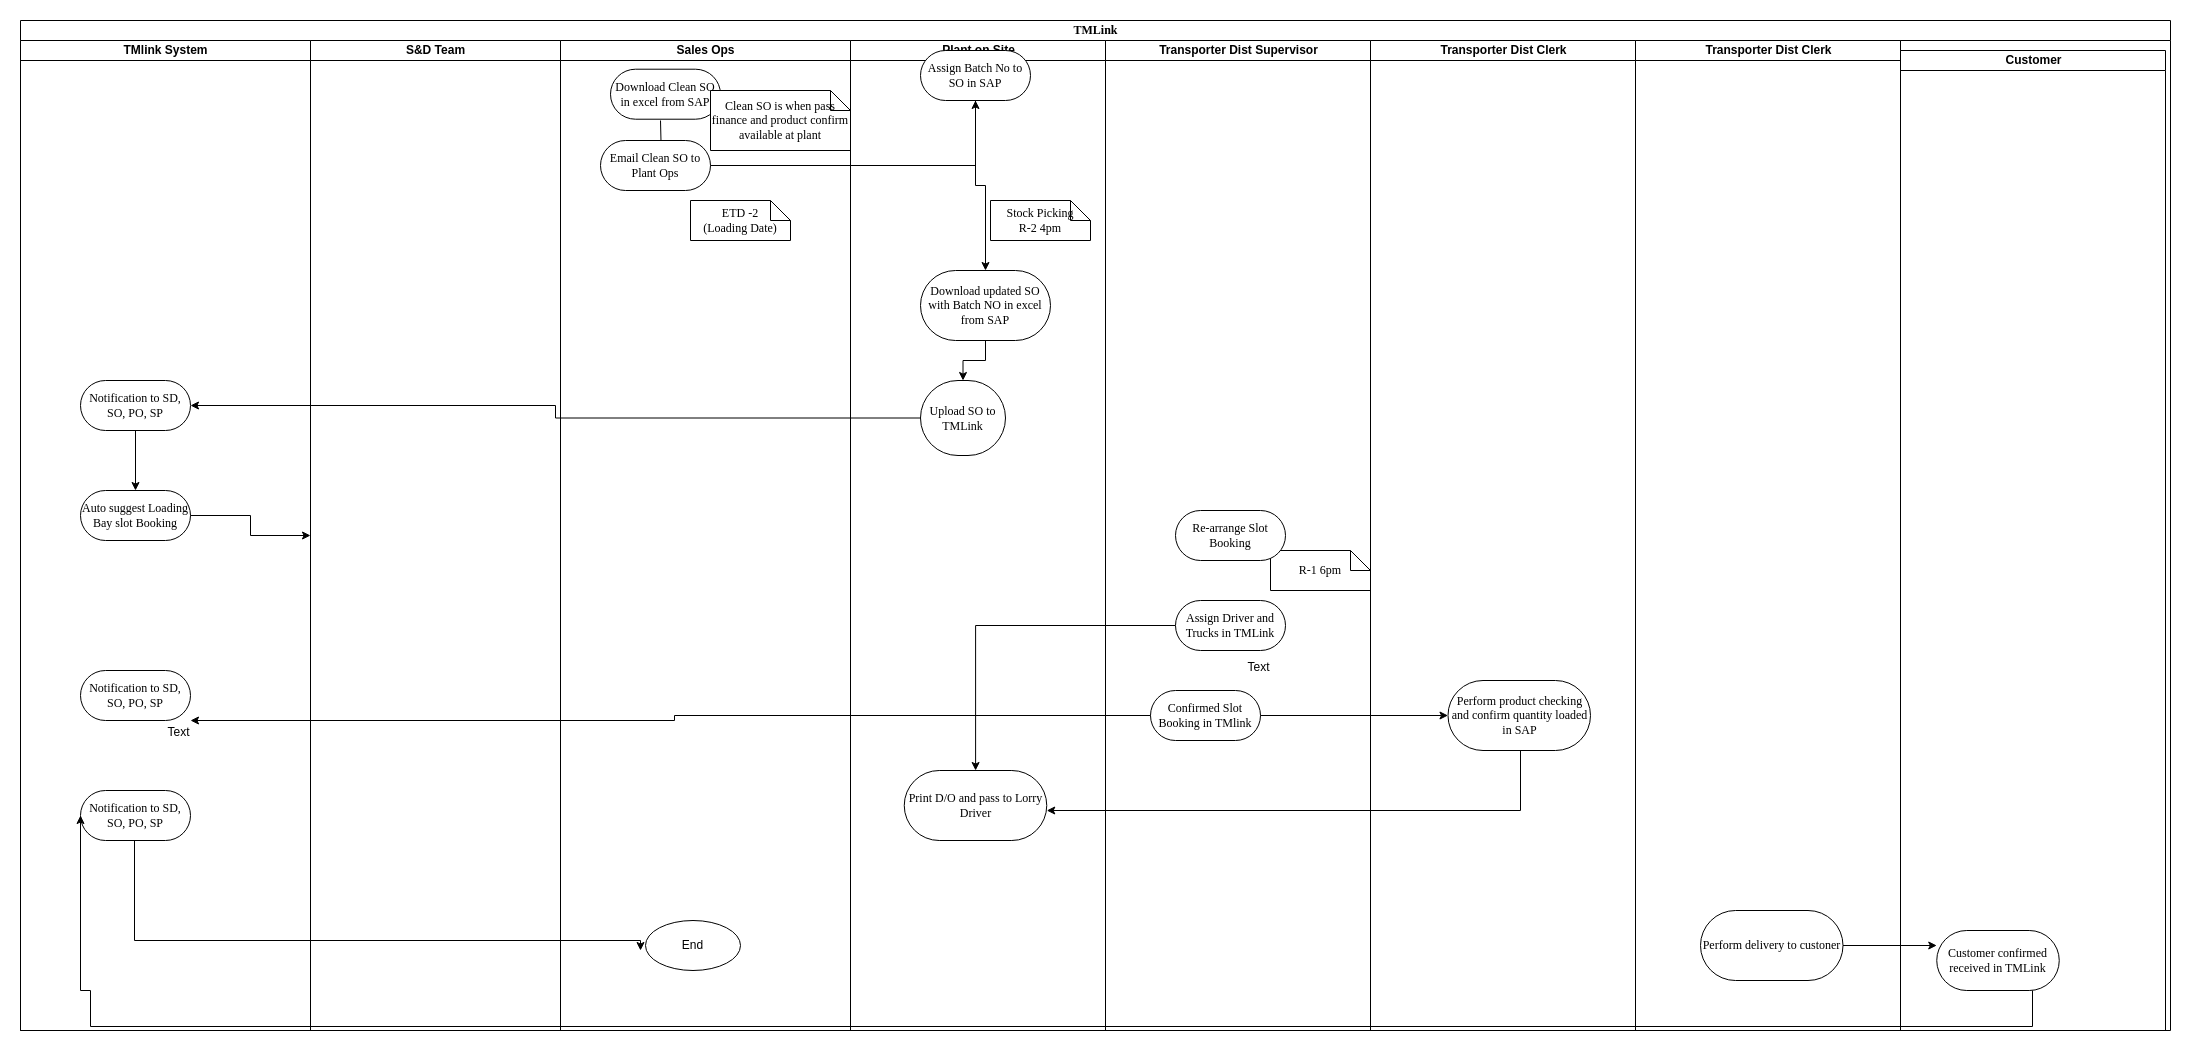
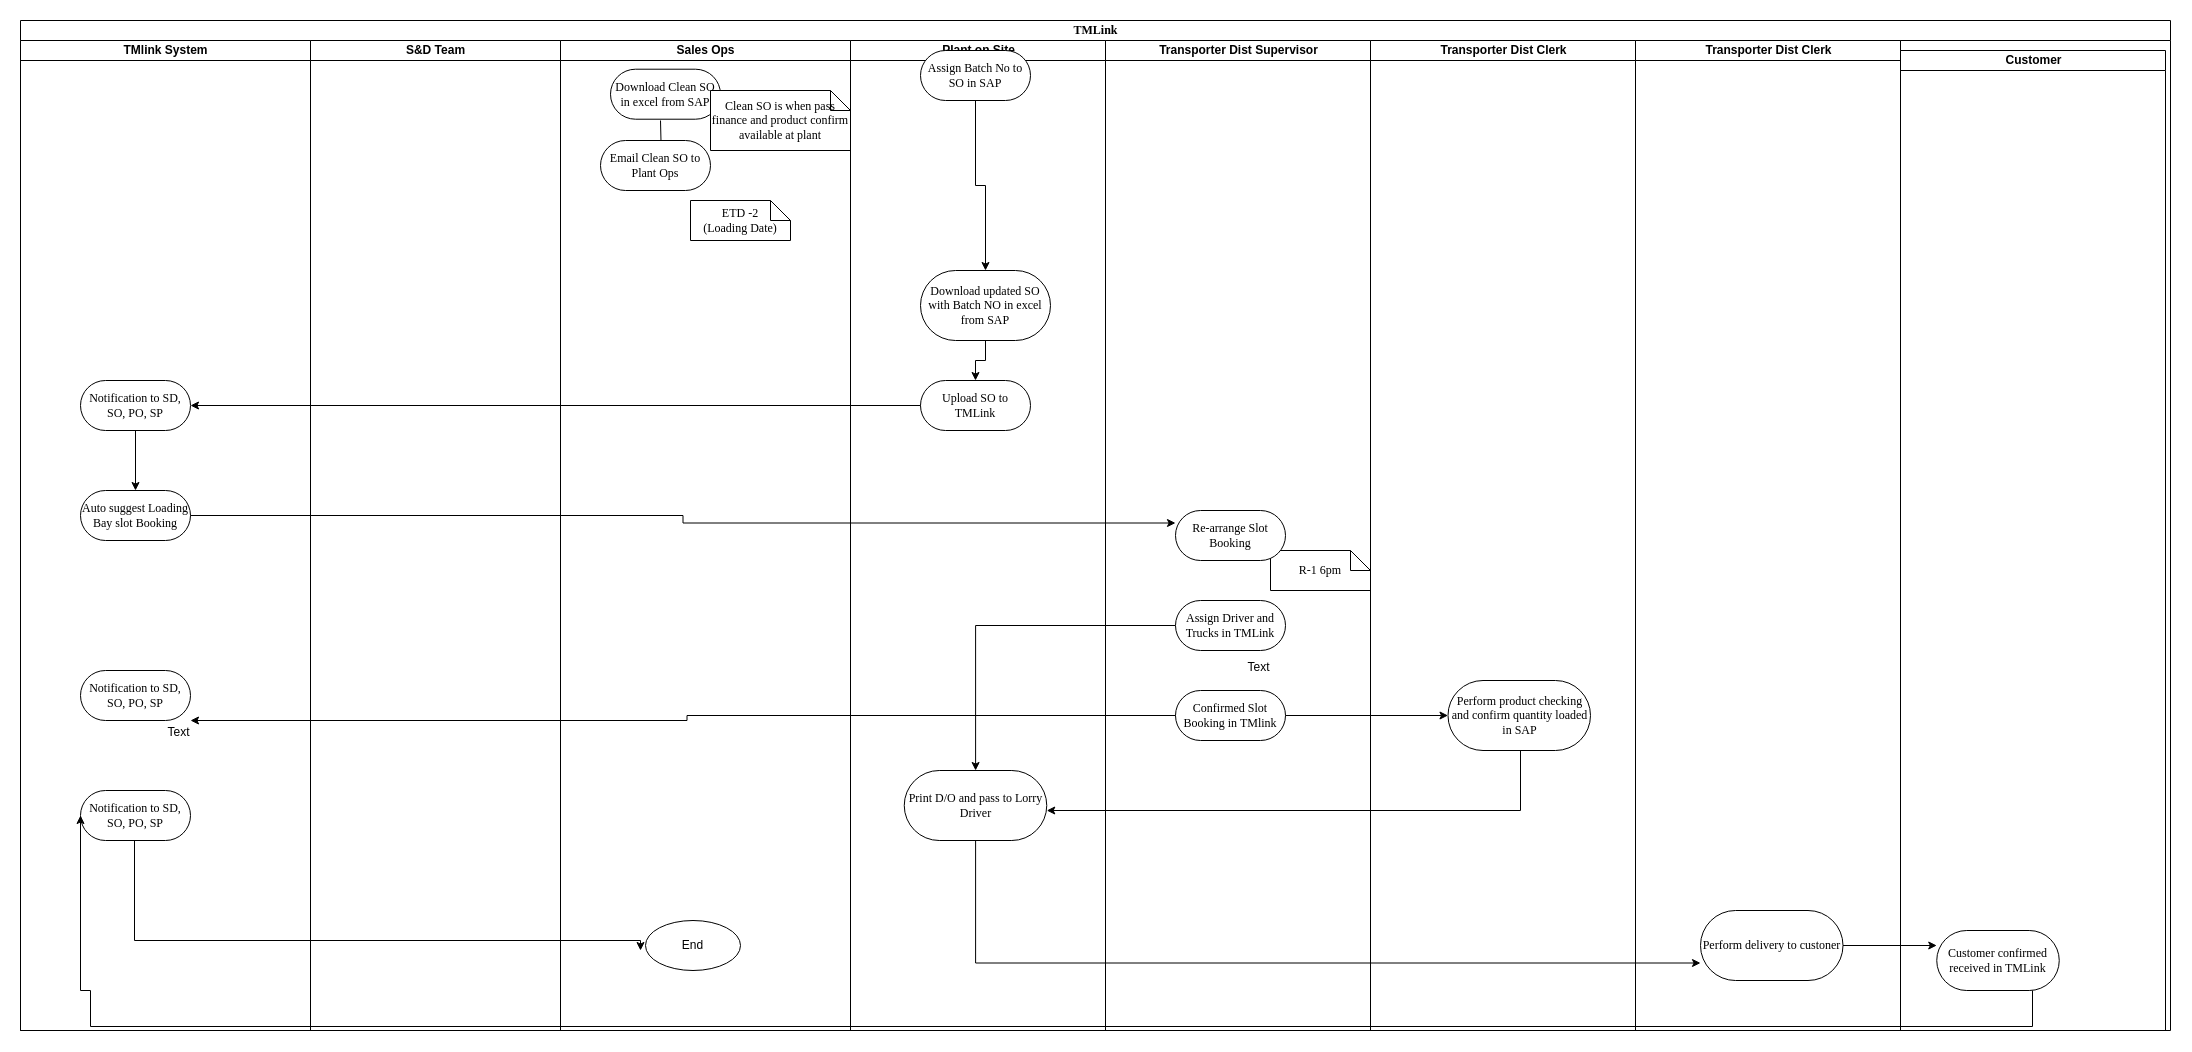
  <mxCell id="0" />
  <mxCell id="1" parent="0" />
  <mxCell id="2" value="TMLink" style="swimlane;html=1;childLayout=stackLayout;startSize=20;rounded=0;shadow=0;comic=0;labelBackgroundColor=none;strokeWidth=1;fontFamily=Verdana;fontSize=12;align=center;" parent="1" vertex="1"><mxGeometry x="20" y="20" width="2150" height="1010" as="geometry" /></mxCell>
  <mxCell id="3" value="TMlink System" style="swimlane;html=1;startSize=20;" parent="2" vertex="1"><mxGeometry y="20" width="290" height="990" as="geometry" /></mxCell>
  <mxCell id="4" value="" style="edgeStyle=orthogonalEdgeStyle;rounded=0;orthogonalLoop=1;jettySize=auto;html=1;" edge="1" parent="3" source="5" target="6"><mxGeometry relative="1" as="geometry" /></mxCell>
  <mxCell id="5" value="Notification to SD, SO, PO, SP" style="rounded=1;whiteSpace=wrap;html=1;shadow=0;comic=0;labelBackgroundColor=none;strokeWidth=1;fontFamily=Verdana;fontSize=12;align=center;arcSize=50;" vertex="1" parent="3"><mxGeometry x="60" y="340" width="110" height="50" as="geometry" /></mxCell>
  <mxCell id="6" value="Auto suggest Loading Bay slot Booking" style="rounded=1;whiteSpace=wrap;html=1;shadow=0;comic=0;labelBackgroundColor=none;strokeWidth=1;fontFamily=Verdana;fontSize=12;align=center;arcSize=50;" vertex="1" parent="3"><mxGeometry x="60" y="450" width="110" height="50" as="geometry" /></mxCell>
  <mxCell id="7" value="&lt;span style=&quot;white-space: normal&quot;&gt;Notification to SD, SO, PO, SP&lt;/span&gt;" style="rounded=1;whiteSpace=wrap;html=1;shadow=0;comic=0;labelBackgroundColor=none;strokeWidth=1;fontFamily=Verdana;fontSize=12;align=center;arcSize=50;" vertex="1" parent="3"><mxGeometry x="60" y="630" width="110" height="50" as="geometry" /></mxCell>
  <mxCell id="8" value="" style="edgeStyle=orthogonalEdgeStyle;rounded=0;orthogonalLoop=1;jettySize=auto;html=1;" edge="1" parent="3" source="9"><mxGeometry relative="1" as="geometry"><mxPoint x="620" y="910" as="targetPoint" /><Array as="points"><mxPoint x="114" y="900" /><mxPoint x="620" y="900" /></Array></mxGeometry></mxCell>
  <mxCell id="9" value="&lt;span style=&quot;white-space: normal&quot;&gt;Notification to SD, SO, PO, SP&lt;/span&gt;" style="rounded=1;whiteSpace=wrap;html=1;shadow=0;comic=0;labelBackgroundColor=none;strokeWidth=1;fontFamily=Verdana;fontSize=12;align=center;arcSize=50;" vertex="1" parent="3"><mxGeometry x="60" y="750" width="110" height="50" as="geometry" /></mxCell>
  <mxCell id="10" value="S&amp;amp;D Team" style="swimlane;html=1;startSize=20;" parent="2" vertex="1"><mxGeometry x="290" y="20" width="250" height="990" as="geometry" /></mxCell>
  <mxCell id="11" value="Sales Ops" style="swimlane;html=1;startSize=20;" parent="2" vertex="1"><mxGeometry x="540" y="20" width="290" height="990" as="geometry" /></mxCell>
  <mxCell id="12" style="edgeStyle=orthogonalEdgeStyle;rounded=0;html=1;labelBackgroundColor=none;startArrow=none;startFill=0;startSize=5;endArrow=classicThin;endFill=1;endSize=5;jettySize=auto;orthogonalLoop=1;strokeWidth=1;fontFamily=Verdana;fontSize=12" parent="11" target="13" edge="1"><mxGeometry relative="1" as="geometry"><mxPoint x="100" y="80" as="sourcePoint" /></mxGeometry></mxCell>
  <mxCell id="13" value="Email Clean SO to Plant Ops" style="rounded=1;whiteSpace=wrap;html=1;shadow=0;comic=0;labelBackgroundColor=none;strokeWidth=1;fontFamily=Verdana;fontSize=12;align=center;arcSize=50;" parent="11" vertex="1"><mxGeometry x="40" y="100" width="110" height="50" as="geometry" /></mxCell>
  <mxCell id="14" value="ETD -2&lt;br&gt;(Loading Date)" style="shape=note;whiteSpace=wrap;html=1;rounded=0;shadow=0;comic=0;labelBackgroundColor=none;strokeWidth=1;fontFamily=Verdana;fontSize=12;align=center;size=20;" vertex="1" parent="11"><mxGeometry x="130" y="160" width="100" height="40" as="geometry" /></mxCell>
  <mxCell id="15" value="Download Clean SO in excel from SAP" style="rounded=1;whiteSpace=wrap;html=1;shadow=0;comic=0;labelBackgroundColor=none;strokeWidth=1;fontFamily=Verdana;fontSize=12;align=center;arcSize=50;" vertex="1" parent="11"><mxGeometry x="50" y="28.71" width="110" height="50" as="geometry" /></mxCell>
  <mxCell id="16" value="Clean SO is when pass finance and product confirm available at plant" style="shape=note;whiteSpace=wrap;html=1;rounded=0;shadow=0;comic=0;labelBackgroundColor=none;strokeWidth=1;fontFamily=Verdana;fontSize=12;align=center;size=20;" vertex="1" parent="11"><mxGeometry x="150" y="50" width="140" height="60" as="geometry" /></mxCell>
  <mxCell id="17" value="End" style="ellipse;whiteSpace=wrap;html=1;" vertex="1" parent="11"><mxGeometry x="85" y="880" width="95" height="50" as="geometry" /></mxCell>
- <mxCell id="18" value="" style="edgeStyle=orthogonalEdgeStyle;rounded=0;orthogonalLoop=1;jettySize=auto;html=1;" edge="1" parent="2" source="13" target="22"><mxGeometry relative="1" as="geometry" /></mxCell>
  <mxCell id="19" value="Plant on Site" style="swimlane;html=1;startSize=20;" vertex="1" parent="2"><mxGeometry x="830" y="20" width="255" height="990" as="geometry" /></mxCell>
  <mxCell id="20" style="rounded=0;html=1;labelBackgroundColor=none;startArrow=none;startFill=0;startSize=5;endArrow=classicThin;endFill=1;endSize=5;jettySize=auto;orthogonalLoop=1;strokeWidth=1;fontFamily=Verdana;fontSize=12" edge="1" parent="19"><mxGeometry relative="1" as="geometry"><mxPoint x="117.88" y="140" as="sourcePoint" /><mxPoint x="117.88" y="140" as="targetPoint" /></mxGeometry></mxCell>
  <mxCell id="21" value="" style="edgeStyle=orthogonalEdgeStyle;rounded=0;orthogonalLoop=1;jettySize=auto;html=1;" edge="1" parent="19" source="22" target="24"><mxGeometry relative="1" as="geometry" /></mxCell>
  <mxCell id="22" value="Assign Batch No to SO in SAP" style="rounded=1;whiteSpace=wrap;html=1;shadow=0;comic=0;labelBackgroundColor=none;strokeWidth=1;fontFamily=Verdana;fontSize=12;align=center;arcSize=50;" vertex="1" parent="19"><mxGeometry x="70" y="10" width="110" height="50" as="geometry" /></mxCell>
  <mxCell id="23" value="" style="edgeStyle=orthogonalEdgeStyle;rounded=0;orthogonalLoop=1;jettySize=auto;html=1;" edge="1" parent="19" source="24" target="25"><mxGeometry relative="1" as="geometry" /></mxCell>
  <mxCell id="24" value="Download updated SO with Batch NO in excel from SAP" style="rounded=1;whiteSpace=wrap;html=1;shadow=0;comic=0;labelBackgroundColor=none;strokeWidth=1;fontFamily=Verdana;fontSize=12;align=center;arcSize=50;" vertex="1" parent="19"><mxGeometry x="70" y="230" width="130" height="70" as="geometry" /></mxCell>
- <mxCell id="25" value="Upload SO to TMLink" style="rounded=1;whiteSpace=wrap;html=1;shadow=0;comic=0;labelBackgroundColor=none;strokeWidth=1;fontFamily=Verdana;fontSize=12;align=center;arcSize=50;" vertex="1" parent="19"><mxGeometry x="70" y="340" width="85" height="75" as="geometry" /></mxCell>
- <mxCell id="26" value="Stock Picking&lt;br&gt;R-2 4pm" style="shape=note;whiteSpace=wrap;html=1;rounded=0;shadow=0;comic=0;labelBackgroundColor=none;strokeWidth=1;fontFamily=Verdana;fontSize=12;align=center;size=20;" vertex="1" parent="19"><mxGeometry x="140" y="160" width="100" height="40" as="geometry" /></mxCell>
+ <mxCell id="25" value="Upload SO to TMLink" style="rounded=1;whiteSpace=wrap;html=1;shadow=0;comic=0;labelBackgroundColor=none;strokeWidth=1;fontFamily=Verdana;fontSize=12;align=center;arcSize=50;" vertex="1" parent="19"><mxGeometry x="70" y="340" width="110" height="50" as="geometry" /></mxCell>
  <mxCell id="27" value="Print D/O and pass to Lorry Driver" style="rounded=1;whiteSpace=wrap;html=1;shadow=0;comic=0;labelBackgroundColor=none;strokeWidth=1;fontFamily=Verdana;fontSize=12;align=center;arcSize=50;" vertex="1" parent="19"><mxGeometry x="53.75" y="730" width="142.5" height="70" as="geometry" /></mxCell>
  <mxCell id="28" value="Transporter Dist Supervisor" style="swimlane;html=1;startSize=20;" vertex="1" parent="2"><mxGeometry x="1085" y="20" width="265" height="990" as="geometry" /></mxCell>
  <mxCell id="29" value="" style="edgeStyle=orthogonalEdgeStyle;rounded=0;orthogonalLoop=1;jettySize=auto;html=1;" edge="1" parent="28" source="30" target="27"><mxGeometry relative="1" as="geometry" /></mxCell>
  <mxCell id="30" value="Assign Driver and Trucks in TMLink" style="rounded=1;whiteSpace=wrap;html=1;shadow=0;comic=0;labelBackgroundColor=none;strokeWidth=1;fontFamily=Verdana;fontSize=12;align=center;arcSize=50;" vertex="1" parent="28"><mxGeometry x="70" y="560" width="110" height="50" as="geometry" /></mxCell>
- <mxCell id="31" value="Confirmed Slot Booking in TMlink" style="rounded=1;whiteSpace=wrap;html=1;shadow=0;comic=0;labelBackgroundColor=none;strokeWidth=1;fontFamily=Verdana;fontSize=12;align=center;arcSize=50;" vertex="1" parent="28"><mxGeometry x="45" y="650" width="110" height="50" as="geometry" /></mxCell>
+ <mxCell id="31" value="Confirmed Slot Booking in TMlink" style="rounded=1;whiteSpace=wrap;html=1;shadow=0;comic=0;labelBackgroundColor=none;strokeWidth=1;fontFamily=Verdana;fontSize=12;align=center;arcSize=50;" vertex="1" parent="28"><mxGeometry x="70" y="650" width="110" height="50" as="geometry" /></mxCell>
  <mxCell id="32" value="R-1 6pm" style="shape=note;whiteSpace=wrap;html=1;rounded=0;shadow=0;comic=0;labelBackgroundColor=none;strokeWidth=1;fontFamily=Verdana;fontSize=12;align=center;size=20;" vertex="1" parent="28"><mxGeometry x="165" y="510" width="100" height="40" as="geometry" /></mxCell>
  <mxCell id="33" value="Re-arrange Slot Booking" style="rounded=1;whiteSpace=wrap;html=1;shadow=0;comic=0;labelBackgroundColor=none;strokeWidth=1;fontFamily=Verdana;fontSize=12;align=center;arcSize=50;" vertex="1" parent="28"><mxGeometry x="70" y="470" width="110" height="50" as="geometry" /></mxCell>
  <mxCell id="34" value="" style="edgeStyle=orthogonalEdgeStyle;rounded=0;orthogonalLoop=1;jettySize=auto;html=1;entryX=1;entryY=0.5;entryDx=0;entryDy=0;" edge="1" parent="2" source="25" target="5"><mxGeometry relative="1" as="geometry"><mxPoint x="780" y="385" as="targetPoint" /></mxGeometry></mxCell>
- <mxCell id="35" value="" style="edgeStyle=orthogonalEdgeStyle;rounded=0;orthogonalLoop=1;jettySize=auto;html=1;" edge="1" parent="2" source="6" target="10"><mxGeometry relative="1" as="geometry"><mxPoint x="250" y="495" as="targetPoint" /></mxGeometry></mxCell>
+ <mxCell id="35" value="" style="edgeStyle=orthogonalEdgeStyle;rounded=0;orthogonalLoop=1;jettySize=auto;html=1;entryX=0;entryY=0.25;entryDx=0;entryDy=0;" edge="1" parent="2" source="6" target="33"><mxGeometry relative="1" as="geometry"><mxPoint x="250" y="495" as="targetPoint" /></mxGeometry></mxCell>
  <mxCell id="36" value="Transporter Dist Clerk" style="swimlane;html=1;startSize=20;" vertex="1" parent="2"><mxGeometry x="1350" y="20" width="265" height="990" as="geometry" /></mxCell>
  <mxCell id="37" value="Perform product checking and confirm quantity loaded in SAP" style="rounded=1;whiteSpace=wrap;html=1;shadow=0;comic=0;labelBackgroundColor=none;strokeWidth=1;fontFamily=Verdana;fontSize=12;align=center;arcSize=50;" vertex="1" parent="36"><mxGeometry x="77.5" y="640" width="142.5" height="70" as="geometry" /></mxCell>
  <mxCell id="38" value="" style="edgeStyle=orthogonalEdgeStyle;rounded=0;orthogonalLoop=1;jettySize=auto;html=1;" edge="1" parent="2" source="31" target="37"><mxGeometry relative="1" as="geometry" /></mxCell>
  <mxCell id="39" value="" style="edgeStyle=orthogonalEdgeStyle;rounded=0;orthogonalLoop=1;jettySize=auto;html=1;" edge="1" parent="2" source="37" target="27"><mxGeometry relative="1" as="geometry"><Array as="points"><mxPoint x="1500" y="790" /></Array></mxGeometry></mxCell>
  <mxCell id="40" value="Transporter Dist Clerk" style="swimlane;html=1;startSize=20;" vertex="1" parent="2"><mxGeometry x="1615" y="20" width="265" height="990" as="geometry" /></mxCell>
  <mxCell id="41" value="Perform delivery to custoner" style="rounded=1;whiteSpace=wrap;html=1;shadow=0;comic=0;labelBackgroundColor=none;strokeWidth=1;fontFamily=Verdana;fontSize=12;align=center;arcSize=50;" vertex="1" parent="40"><mxGeometry x="65" y="870" width="142.5" height="70" as="geometry" /></mxCell>
+ <mxCell id="42" value="" style="edgeStyle=orthogonalEdgeStyle;rounded=0;orthogonalLoop=1;jettySize=auto;html=1;entryX=0;entryY=0.75;entryDx=0;entryDy=0;" edge="1" parent="2" source="27" target="41"><mxGeometry relative="1" as="geometry"><mxPoint x="955" y="900" as="targetPoint" /><Array as="points"><mxPoint x="956" y="942" /></Array></mxGeometry></mxCell>
  <mxCell id="43" value="Text" style="text;html=1;align=center;verticalAlign=middle;resizable=0;points=[];;autosize=1;" vertex="1" parent="1"><mxGeometry x="1238" y="657" width="40" height="20" as="geometry" /></mxCell>
  <mxCell id="44" value="Text" style="text;html=1;align=center;verticalAlign=middle;resizable=0;points=[];;autosize=1;" vertex="1" parent="1"><mxGeometry x="158" y="722" width="40" height="20" as="geometry" /></mxCell>
  <mxCell id="45" value="" style="edgeStyle=orthogonalEdgeStyle;rounded=0;orthogonalLoop=1;jettySize=auto;html=1;entryX=0.8;entryY=-0.1;entryDx=0;entryDy=0;entryPerimeter=0;" edge="1" parent="1" source="31" target="44"><mxGeometry relative="1" as="geometry"><mxPoint x="190" y="645" as="targetPoint" /></mxGeometry></mxCell>
  <mxCell id="46" value="Customer" style="swimlane;html=1;startSize=20;" vertex="1" parent="1"><mxGeometry x="1900" y="50" width="265" height="980" as="geometry" /></mxCell>
  <mxCell id="47" value="Customer confirmed received in TMLink" style="rounded=1;whiteSpace=wrap;html=1;shadow=0;comic=0;labelBackgroundColor=none;strokeWidth=1;fontFamily=Verdana;fontSize=12;align=center;arcSize=50;" vertex="1" parent="46"><mxGeometry x="36.25" y="880" width="122.5" height="60" as="geometry" /></mxCell>
  <mxCell id="48" value="" style="edgeStyle=orthogonalEdgeStyle;rounded=0;orthogonalLoop=1;jettySize=auto;html=1;entryX=0;entryY=0.25;entryDx=0;entryDy=0;" edge="1" parent="1" source="41" target="47"><mxGeometry relative="1" as="geometry"><mxPoint x="1922.5" y="955" as="targetPoint" /></mxGeometry></mxCell>
  <mxCell id="49" value="" style="edgeStyle=orthogonalEdgeStyle;rounded=0;orthogonalLoop=1;jettySize=auto;html=1;entryX=0;entryY=0.5;entryDx=0;entryDy=0;" edge="1" parent="1" source="47" target="9"><mxGeometry relative="1" as="geometry"><Array as="points"><mxPoint x="2032" y="1026" /><mxPoint x="90" y="1026" /><mxPoint x="90" y="990" /><mxPoint x="80" y="990" /></Array></mxGeometry></mxCell>
